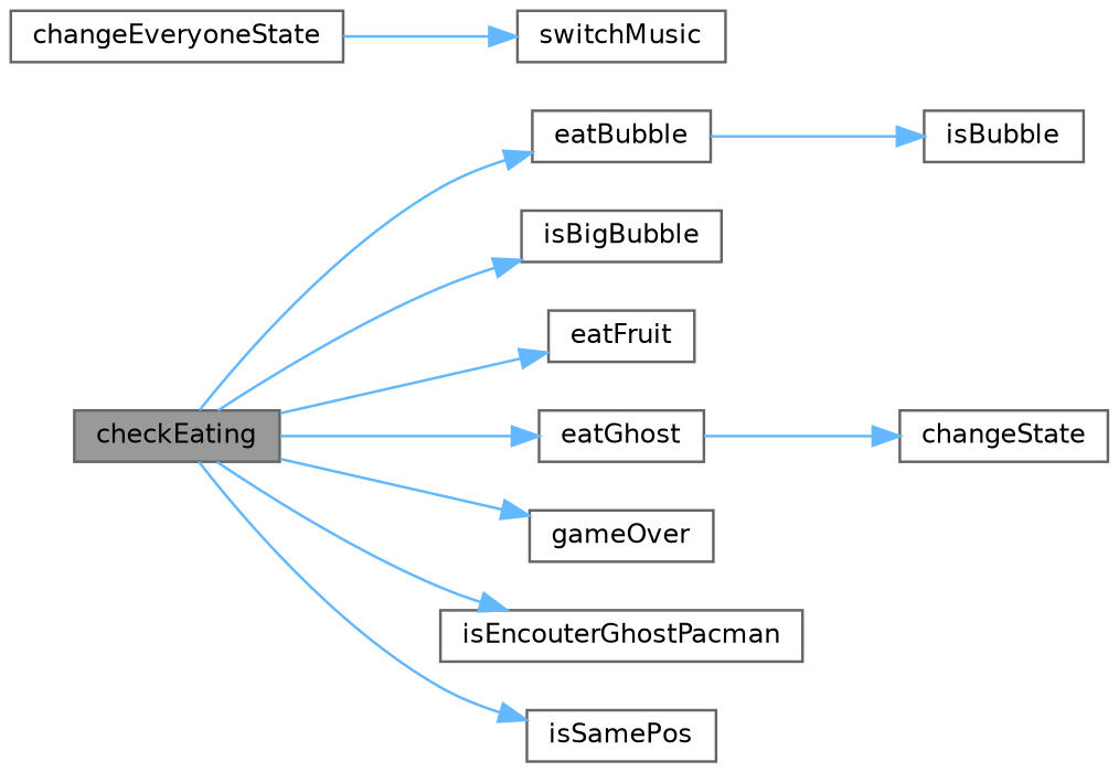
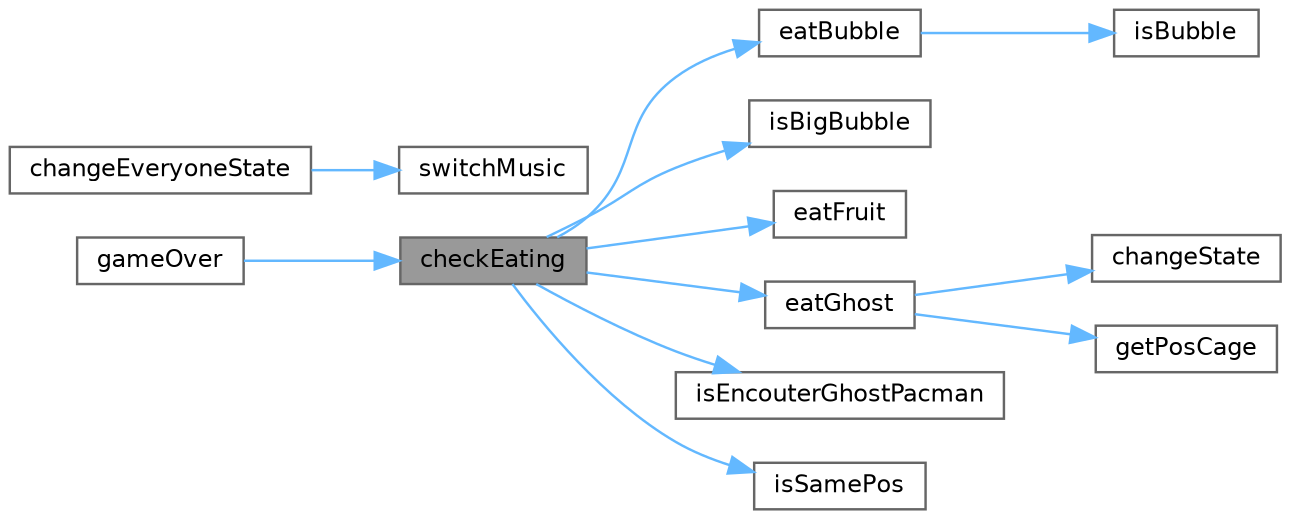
  digraph {
    rankdir=LR
    node [color=grey40 fillcolor=white fontname=Helvetica fontsize=10 shape=box style=filled]
    edge [color=steelblue1 fontname=Helvetica fontsize=10 labelfontname=Helvetica labelfontsize=10 style=solid]
    n1 [color=gray40 fillcolor=grey60 fontcolor=black height=0.2 label=checkEating width=0.4]
    n2 [height=0.2 label=eatBubble width=0.4]
    n3 [height=0.2 label=isBigBubble width=0.4]
    n4 [height=0.2 label=eatFruit width=0.4]
    n5 [height=0.2 label=eatGhost width=0.4]
    n6 [height=0.2 label=gameOver width=0.4]
    n7 [height=0.2 label=isEncouterGhostPacman width=0.4]
    n8 [height=0.2 label=isSamePos width=0.4]
    n9 [height=0.2 label=changeEveryoneState width=0.4]
    n10 [height=0.2 label=switchMusic width=0.4]
    n11 [height=0.2 label=isBubble width=0.4]
    n12 [height=0.2 label=changeState width=0.4]
+   n13 [height=0.2 label=getPosCage width=0.4]
    n1 -> n2
    n1 -> n3
    n1 -> n4
    n1 -> n5
-   n1 -> n6
+   n6 -> n1
    n1 -> n7
    n1 -> n8
    n2 -> n11
    n5 -> n12
+   n5 -> n13
    n9 -> n10
  }
